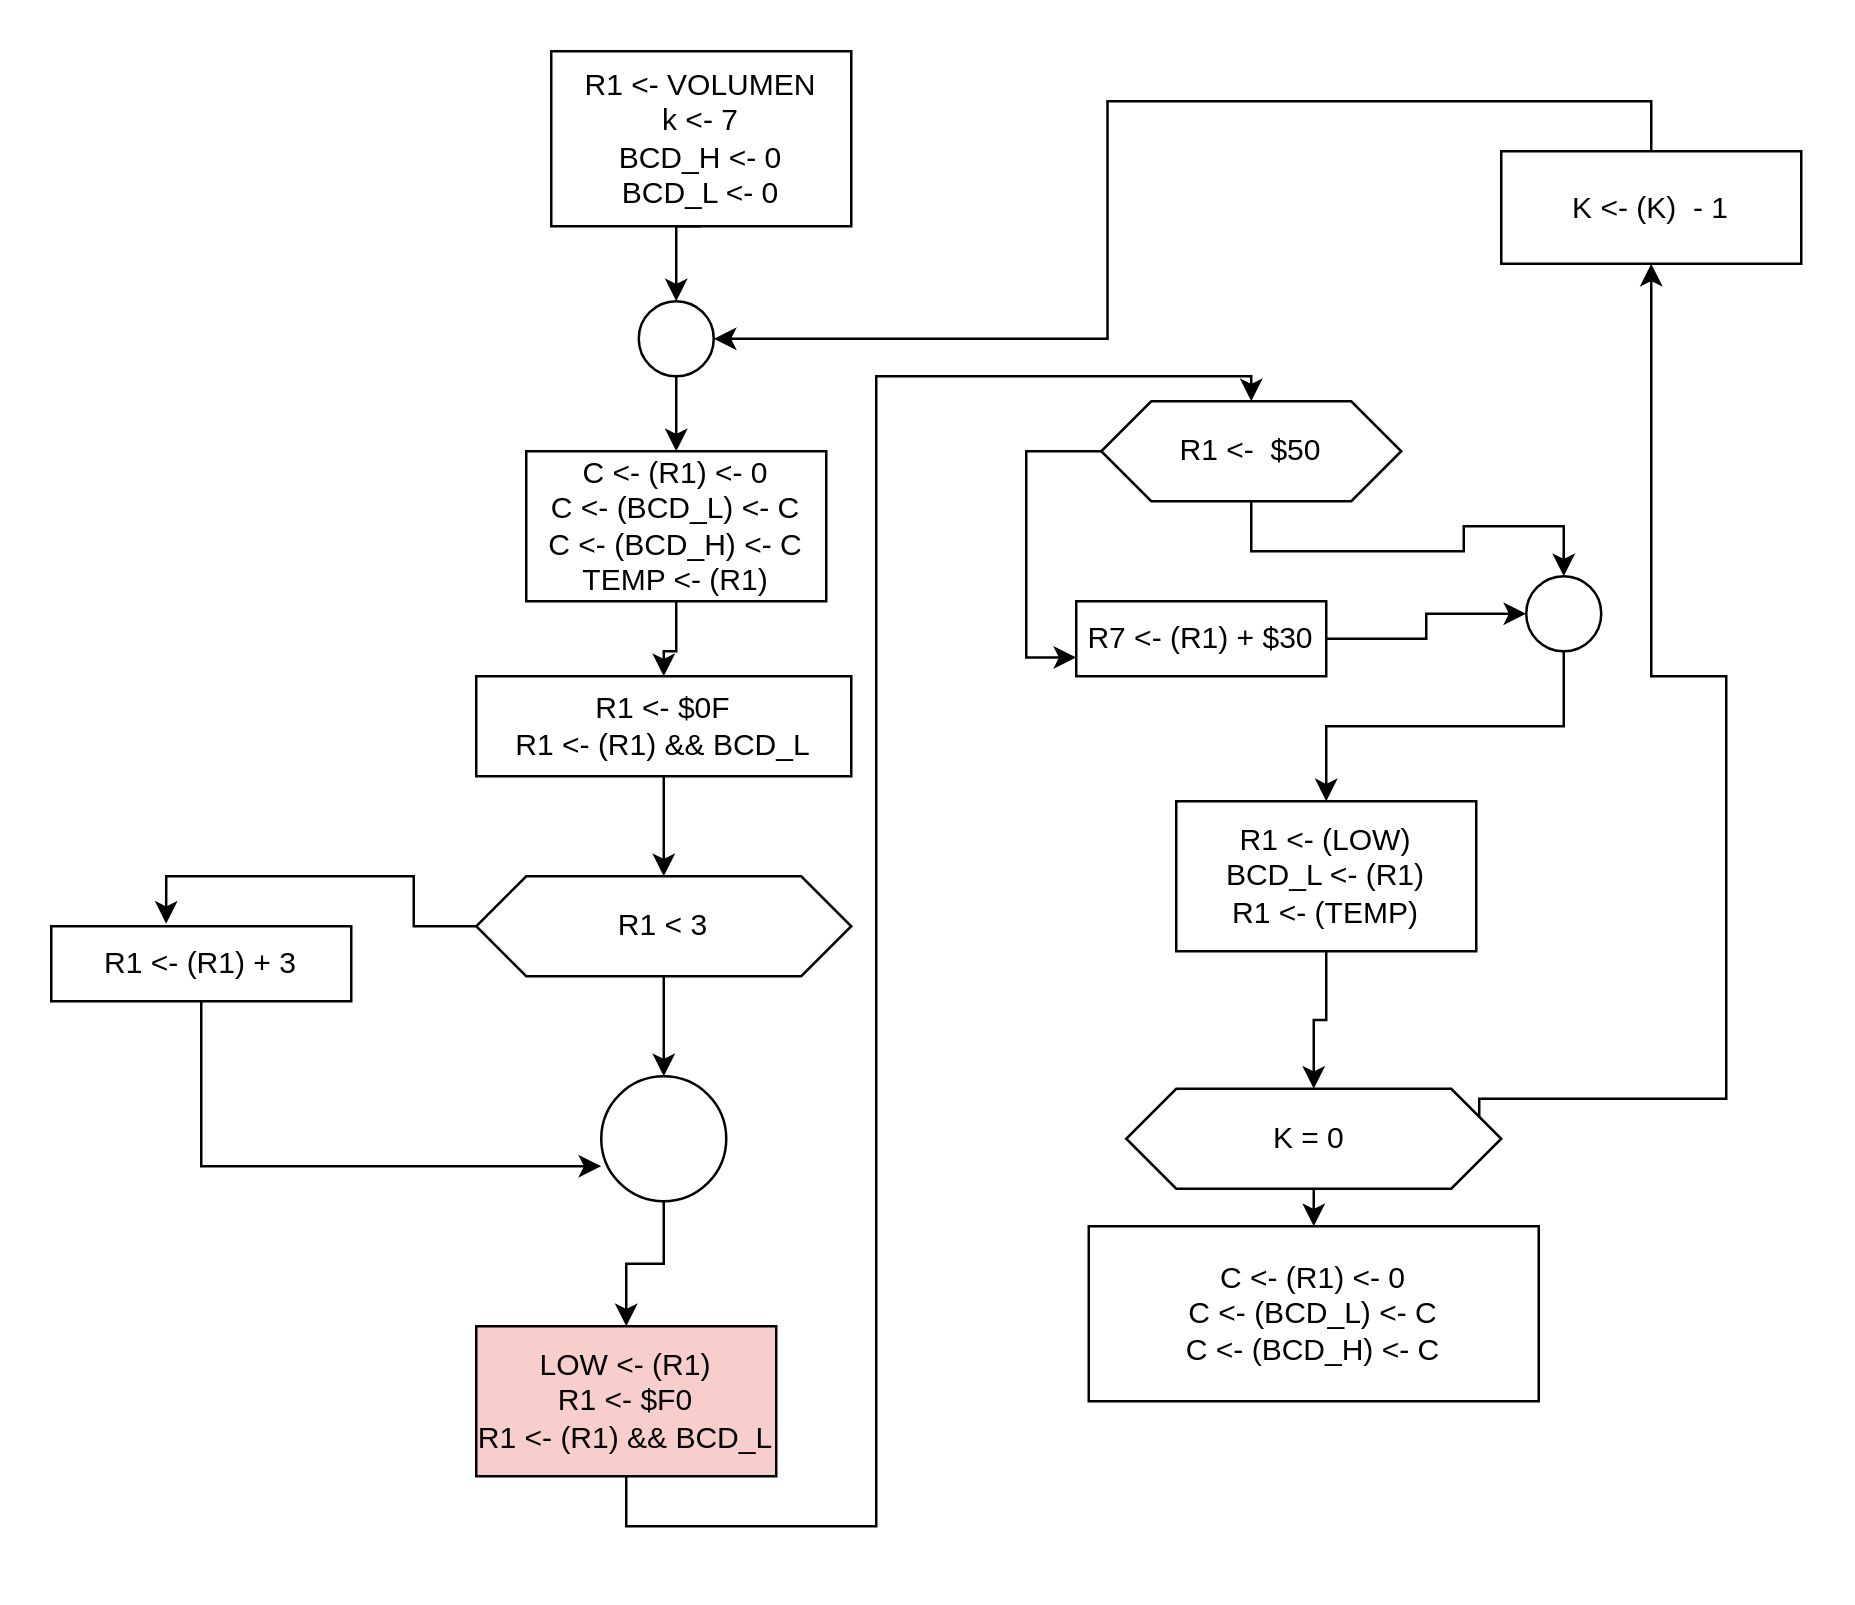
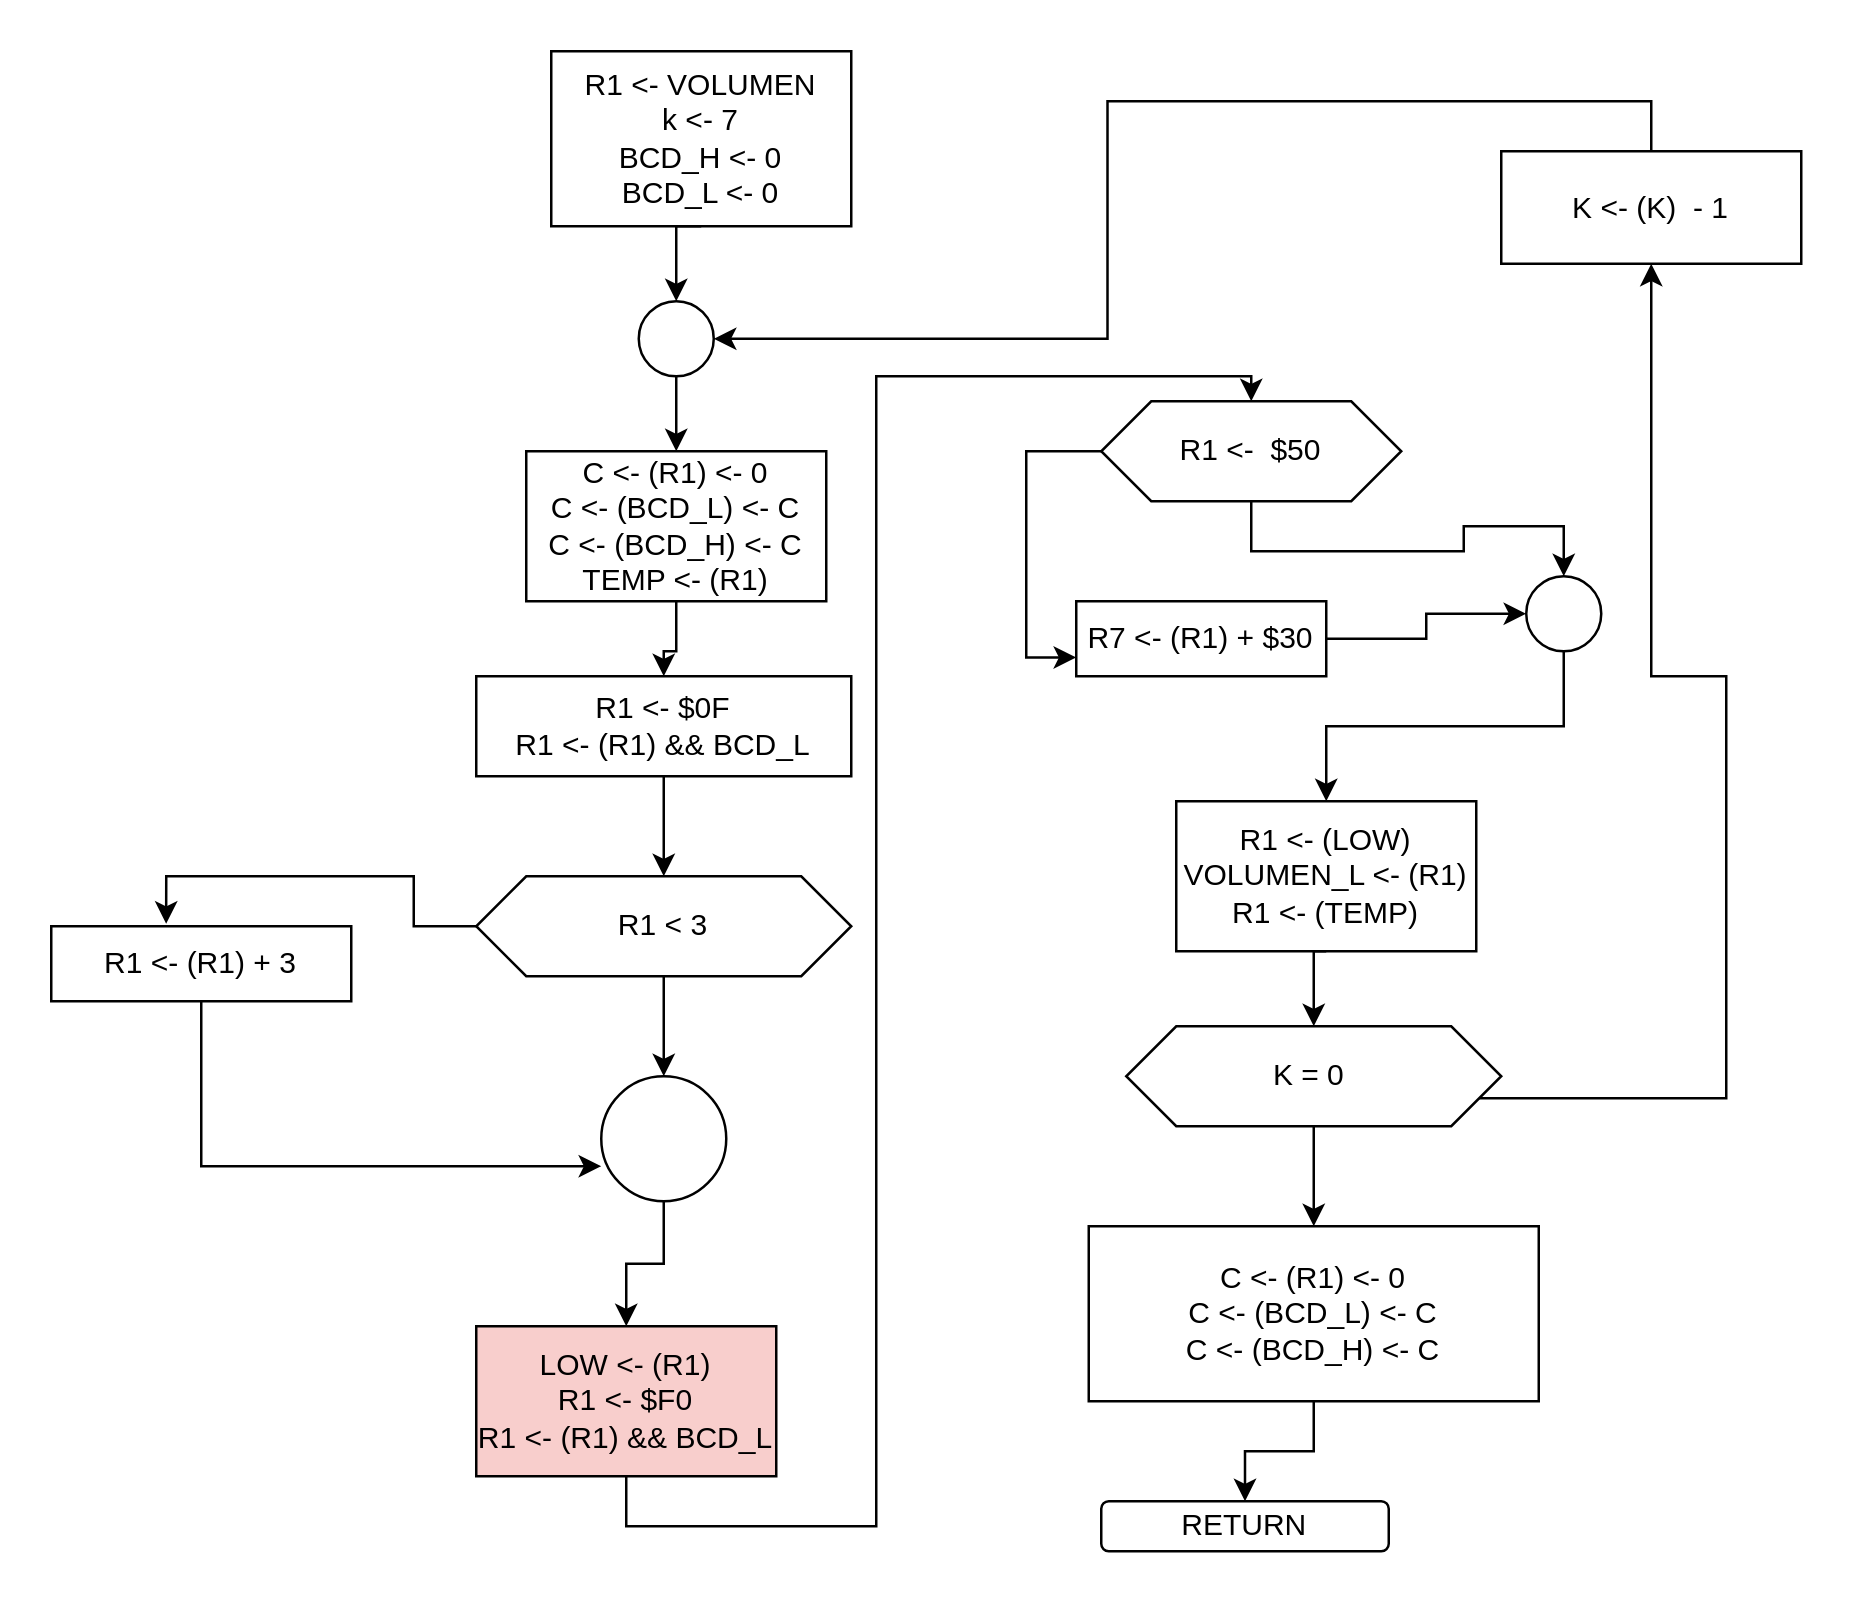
  <mxCell id="0" />
  <mxCell id="1" parent="0" />
  <mxCell id="2" style="edgeStyle=orthogonalEdgeStyle;rounded=0;orthogonalLoop=1;jettySize=auto;html=1;exitX=0.5;exitY=1;exitDx=0;exitDy=0;entryX=0.5;entryY=0;entryDx=0;entryDy=0;" edge="1" parent="1" source="3" target="5"><mxGeometry relative="1" as="geometry" /></mxCell>
  <mxCell id="3" value="R1 &amp;lt;- VOLUMEN&lt;br&gt;k &amp;lt;- 7&lt;br&gt;BCD_H &amp;lt;- 0&lt;br&gt;BCD_L &amp;lt;- 0&lt;br&gt;" style="rounded=0;whiteSpace=wrap;html=1;" vertex="1" parent="1"><mxGeometry x="220" y="20" width="120" height="70" as="geometry" /></mxCell>
  <mxCell id="4" style="edgeStyle=orthogonalEdgeStyle;rounded=0;orthogonalLoop=1;jettySize=auto;html=1;exitX=0.5;exitY=1;exitDx=0;exitDy=0;" edge="1" parent="1" source="5" target="7"><mxGeometry relative="1" as="geometry" /></mxCell>
  <mxCell id="5" value="" style="ellipse;whiteSpace=wrap;html=1;aspect=fixed;" vertex="1" parent="1"><mxGeometry x="255" y="120" width="30" height="30" as="geometry" /></mxCell>
  <mxCell id="6" style="edgeStyle=orthogonalEdgeStyle;rounded=0;orthogonalLoop=1;jettySize=auto;html=1;exitX=0.5;exitY=1;exitDx=0;exitDy=0;" edge="1" parent="1" source="7" target="9"><mxGeometry relative="1" as="geometry" /></mxCell>
  <mxCell id="7" value="C &amp;lt;- (R1) &amp;lt;- 0&lt;br&gt;C &amp;lt;- (BCD_L) &amp;lt;- C&lt;br&gt;C &amp;lt;- (BCD_H) &amp;lt;- C&lt;br&gt;TEMP &amp;lt;- (R1)" style="rounded=0;whiteSpace=wrap;html=1;" vertex="1" parent="1"><mxGeometry x="210" y="180" width="120" height="60" as="geometry" /></mxCell>
  <mxCell id="8" style="edgeStyle=orthogonalEdgeStyle;rounded=0;orthogonalLoop=1;jettySize=auto;html=1;exitX=0.5;exitY=1;exitDx=0;exitDy=0;" edge="1" parent="1" source="9" target="12"><mxGeometry relative="1" as="geometry" /></mxCell>
  <mxCell id="9" value="R1 &amp;lt;- $0F&lt;br&gt;R1 &amp;lt;- (R1) &amp;amp;&amp;amp; BCD_L" style="rounded=0;whiteSpace=wrap;html=1;" vertex="1" parent="1"><mxGeometry x="190" y="270" width="150" height="40" as="geometry" /></mxCell>
  <mxCell id="10" style="edgeStyle=orthogonalEdgeStyle;rounded=0;orthogonalLoop=1;jettySize=auto;html=1;exitX=0;exitY=0.5;exitDx=0;exitDy=0;entryX=0.383;entryY=-0.033;entryDx=0;entryDy=0;entryPerimeter=0;" edge="1" parent="1" source="12" target="14"><mxGeometry relative="1" as="geometry" /></mxCell>
  <mxCell id="11" style="edgeStyle=orthogonalEdgeStyle;rounded=0;orthogonalLoop=1;jettySize=auto;html=1;exitX=0.5;exitY=1;exitDx=0;exitDy=0;" edge="1" parent="1" source="12" target="16"><mxGeometry relative="1" as="geometry" /></mxCell>
  <mxCell id="12" value="R1 &amp;lt; 3" style="shape=hexagon;perimeter=hexagonPerimeter2;whiteSpace=wrap;html=1;fixedSize=1;" vertex="1" parent="1"><mxGeometry x="190" y="350" width="150" height="40" as="geometry" /></mxCell>
  <mxCell id="13" style="edgeStyle=orthogonalEdgeStyle;rounded=0;orthogonalLoop=1;jettySize=auto;html=1;exitX=0.5;exitY=1;exitDx=0;exitDy=0;entryX=0;entryY=0.72;entryDx=0;entryDy=0;entryPerimeter=0;" edge="1" parent="1" source="14" target="16"><mxGeometry relative="1" as="geometry" /></mxCell>
  <mxCell id="14" value="R1 &amp;lt;- (R1) + 3" style="rounded=0;whiteSpace=wrap;html=1;" vertex="1" parent="1"><mxGeometry x="20" y="370" width="120" height="30" as="geometry" /></mxCell>
  <mxCell id="15" style="edgeStyle=orthogonalEdgeStyle;rounded=0;orthogonalLoop=1;jettySize=auto;html=1;exitX=0.5;exitY=1;exitDx=0;exitDy=0;" edge="1" parent="1" source="16" target="18"><mxGeometry relative="1" as="geometry" /></mxCell>
  <mxCell id="16" value="" style="ellipse;whiteSpace=wrap;html=1;aspect=fixed;" vertex="1" parent="1"><mxGeometry x="240" y="430" width="50" height="50" as="geometry" /></mxCell>
  <mxCell id="17" style="edgeStyle=orthogonalEdgeStyle;rounded=0;orthogonalLoop=1;jettySize=auto;html=1;exitX=0.5;exitY=1;exitDx=0;exitDy=0;entryX=0.5;entryY=0;entryDx=0;entryDy=0;" edge="1" parent="1" source="18" target="21"><mxGeometry relative="1" as="geometry"><Array as="points"><mxPoint x="250" y="610" /><mxPoint x="350" y="610" /><mxPoint x="350" y="150" /><mxPoint x="500" y="150" /></Array></mxGeometry></mxCell>
  <mxCell id="18" value="LOW &amp;lt;- (R1)&lt;br&gt;R1 &amp;lt;- $F0&lt;br&gt;R1 &amp;lt;- (R1) &amp;amp;&amp;amp; BCD_L" style="rounded=0;whiteSpace=wrap;html=1;fillColor=#f8cecc;" vertex="1" parent="1"><mxGeometry x="190" y="530" width="120" height="60" as="geometry" /></mxCell>
  <mxCell id="19" style="edgeStyle=orthogonalEdgeStyle;rounded=0;orthogonalLoop=1;jettySize=auto;html=1;exitX=0;exitY=0.5;exitDx=0;exitDy=0;entryX=0;entryY=0.75;entryDx=0;entryDy=0;" edge="1" parent="1" source="21" target="23"><mxGeometry relative="1" as="geometry"><Array as="points"><mxPoint x="410" y="263" /></Array></mxGeometry></mxCell>
  <mxCell id="20" style="edgeStyle=orthogonalEdgeStyle;rounded=0;orthogonalLoop=1;jettySize=auto;html=1;exitX=0.5;exitY=1;exitDx=0;exitDy=0;entryX=0.5;entryY=0;entryDx=0;entryDy=0;" edge="1" parent="1" source="21" target="25"><mxGeometry relative="1" as="geometry" /></mxCell>
  <mxCell id="21" value="R1 &amp;lt;- &amp;nbsp;$50" style="shape=hexagon;perimeter=hexagonPerimeter2;whiteSpace=wrap;html=1;fixedSize=1;" vertex="1" parent="1"><mxGeometry x="440" y="160" width="120" height="40" as="geometry" /></mxCell>
  <mxCell id="22" style="edgeStyle=orthogonalEdgeStyle;rounded=0;orthogonalLoop=1;jettySize=auto;html=1;exitX=1;exitY=0.5;exitDx=0;exitDy=0;" edge="1" parent="1" source="23" target="25"><mxGeometry relative="1" as="geometry" /></mxCell>
  <mxCell id="23" value="R7 &amp;lt;- (R1) + $30" style="rounded=0;whiteSpace=wrap;html=1;" vertex="1" parent="1"><mxGeometry x="430" y="240" width="100" height="30" as="geometry" /></mxCell>
  <mxCell id="24" style="edgeStyle=orthogonalEdgeStyle;rounded=0;orthogonalLoop=1;jettySize=auto;html=1;exitX=0.5;exitY=1;exitDx=0;exitDy=0;" edge="1" parent="1" source="25" target="27"><mxGeometry relative="1" as="geometry" /></mxCell>
  <mxCell id="25" value="" style="ellipse;whiteSpace=wrap;html=1;aspect=fixed;" vertex="1" parent="1"><mxGeometry x="610" y="230" width="30" height="30" as="geometry" /></mxCell>
  <mxCell id="26" style="edgeStyle=orthogonalEdgeStyle;rounded=0;orthogonalLoop=1;jettySize=auto;html=1;exitX=0.5;exitY=1;exitDx=0;exitDy=0;entryX=0.5;entryY=0;entryDx=0;entryDy=0;" edge="1" parent="1" source="27" target="30"><mxGeometry relative="1" as="geometry" /></mxCell>
- <mxCell id="27" value="R1 &amp;lt;- (LOW)&lt;br&gt;BCD_L &amp;lt;- (R1)&lt;br&gt;R1 &amp;lt;- (TEMP)" style="rounded=0;whiteSpace=wrap;html=1;" vertex="1" parent="1"><mxGeometry x="470" y="320" width="120" height="60" as="geometry" /></mxCell>
+ <mxCell id="27" value="R1 &amp;lt;- (LOW)&lt;br&gt;VOLUMEN_L &amp;lt;- (R1)&lt;br&gt;R1 &amp;lt;- (TEMP)" style="rounded=0;whiteSpace=wrap;html=1;" vertex="1" parent="1"><mxGeometry x="470" y="320" width="120" height="60" as="geometry" /></mxCell>
  <mxCell id="28" style="edgeStyle=orthogonalEdgeStyle;rounded=0;orthogonalLoop=1;jettySize=auto;html=1;exitX=1;exitY=0.75;exitDx=0;exitDy=0;entryX=0.5;entryY=1;entryDx=0;entryDy=0;" edge="1" parent="1" source="30" target="32"><mxGeometry relative="1" as="geometry"><mxPoint x="670" y="110" as="targetPoint" /><Array as="points"><mxPoint x="690" y="439" /><mxPoint x="690" y="270" /><mxPoint x="660" y="270" /></Array></mxGeometry></mxCell>
  <mxCell id="29" style="edgeStyle=orthogonalEdgeStyle;rounded=0;orthogonalLoop=1;jettySize=auto;html=1;exitX=0.5;exitY=1;exitDx=0;exitDy=0;entryX=0.5;entryY=0;entryDx=0;entryDy=0;" edge="1" parent="1" source="30" target="34"><mxGeometry relative="1" as="geometry" /></mxCell>
- <mxCell id="30" value="K = 0&amp;nbsp;" style="shape=hexagon;perimeter=hexagonPerimeter2;whiteSpace=wrap;html=1;fixedSize=1;" vertex="1" parent="1"><mxGeometry x="450" y="435" width="150" height="40" as="geometry" /></mxCell>
+ <mxCell id="30" value="K = 0&amp;nbsp;" style="shape=hexagon;perimeter=hexagonPerimeter2;whiteSpace=wrap;html=1;fixedSize=1;" vertex="1" parent="1"><mxGeometry x="450" y="410" width="150" height="40" as="geometry" /></mxCell>
  <mxCell id="31" style="edgeStyle=orthogonalEdgeStyle;rounded=0;orthogonalLoop=1;jettySize=auto;html=1;exitX=0.5;exitY=0;exitDx=0;exitDy=0;entryX=1;entryY=0.5;entryDx=0;entryDy=0;" edge="1" parent="1" source="32" target="5"><mxGeometry relative="1" as="geometry" /></mxCell>
  <mxCell id="32" value="K &amp;lt;- (K) &amp;nbsp;- 1" style="rounded=0;whiteSpace=wrap;html=1;" vertex="1" parent="1"><mxGeometry x="600" y="60" width="120" height="45" as="geometry" /></mxCell>
+ <mxCell id="33" style="edgeStyle=orthogonalEdgeStyle;rounded=0;orthogonalLoop=1;jettySize=auto;html=1;exitX=0.5;exitY=1;exitDx=0;exitDy=0;entryX=0.5;entryY=0;entryDx=0;entryDy=0;" edge="1" parent="1" source="34" target="35"><mxGeometry relative="1" as="geometry" /></mxCell>
  <mxCell id="34" value="C &amp;lt;- (R1) &amp;lt;- 0&lt;br&gt;C &amp;lt;- (BCD_L) &amp;lt;- C&lt;br&gt;C &amp;lt;- (BCD_H) &amp;lt;- C" style="rounded=0;whiteSpace=wrap;html=1;" vertex="1" parent="1"><mxGeometry x="435" y="490" width="180" height="70" as="geometry" /></mxCell>
+ <mxCell id="35" value="RETURN" style="rounded=1;whiteSpace=wrap;html=1;" vertex="1" parent="1"><mxGeometry x="440" y="600" width="115" height="20" as="geometry" /></mxCell>
